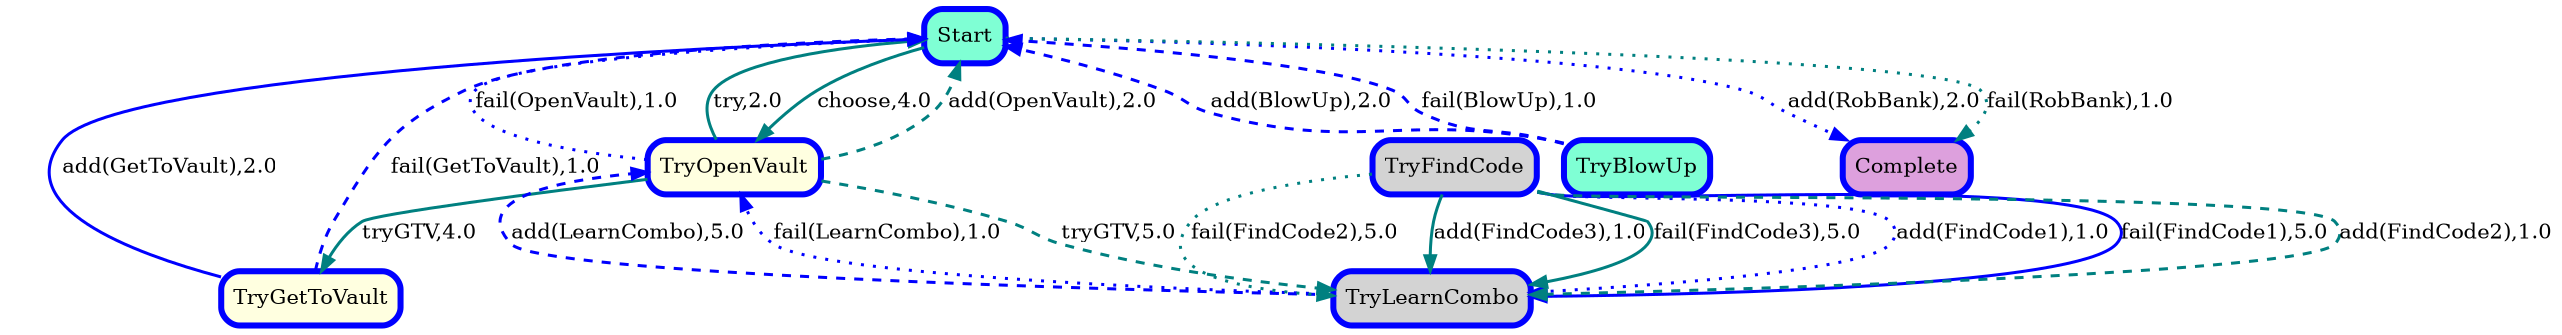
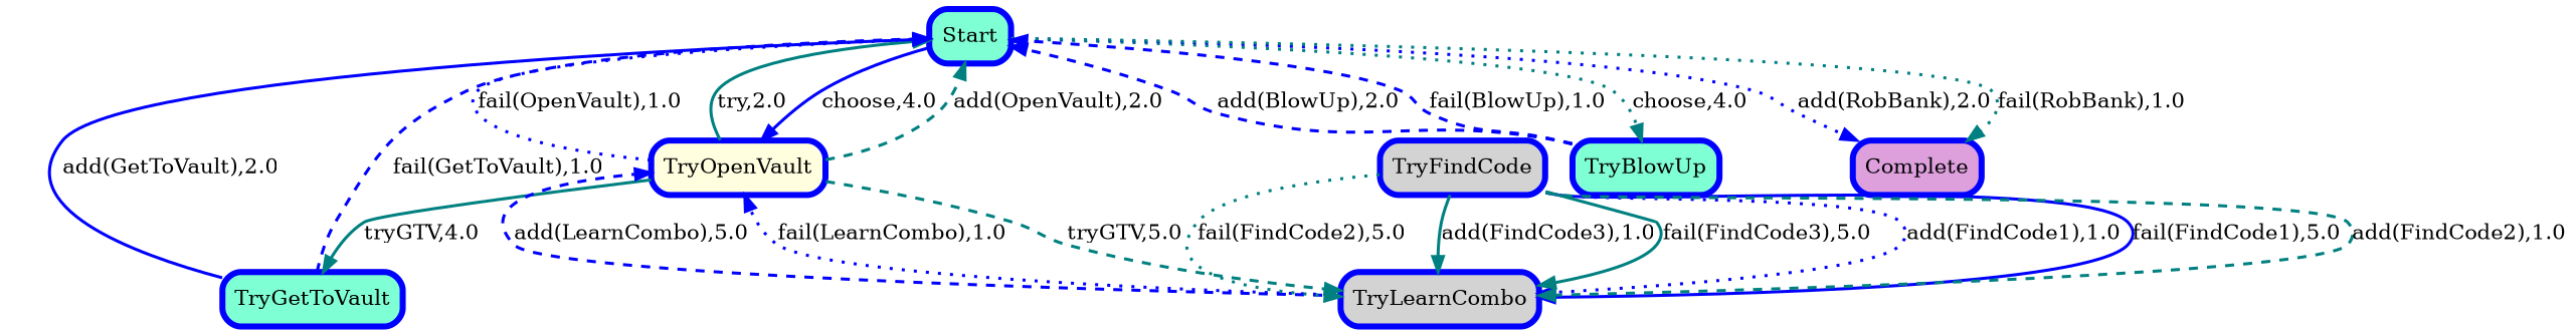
  digraph {
    node [color=blue fillcolor=aquamarine penwidth=4.0 shape=box style="rounded,filled"]
    edge [color=teal penwidth=2.0 style=solid]
    Start
    TryOpenVault [fillcolor=lightyellow]
-   TryGetToVault [fillcolor=lightyellow]
+   TryGetToVault
    TryBlowUp
    Complete [fillcolor=plum]
    TryLearnCombo [fillcolor=lightgrey]
    TryFindCode [fillcolor=lightgrey]
    subgraph sub_1 {
      Start
      TryOpenVault
      TryGetToVault
      TryBlowUp
      Complete
      TryLearnCombo
      TryFindCode
    }
-   Start -> TryOpenVault [label="choose,4.0"]
+   Start -> TryOpenVault [color=blue label="choose,4.0"]
+   Start -> TryBlowUp [label="choose,4.0" style=dotted]
    Start -> Complete [color=blue label="add(RobBank),2.0" style=dotted]
    Start -> Complete [label="fail(RobBank),1.0" style=dotted]
    TryOpenVault -> Start [label="add(OpenVault),2.0" style=dashed]
    TryOpenVault -> Start [color=blue label="fail(OpenVault),1.0" style=dotted]
    TryOpenVault -> Start [label="try,2.0"]
    TryOpenVault -> TryGetToVault [label="tryGTV,4.0"]
    TryOpenVault -> TryLearnCombo [label="tryGTV,5.0" style=dashed]
    TryGetToVault -> Start [color=blue label="add(GetToVault),2.0"]
    TryGetToVault -> Start [color=blue label="fail(GetToVault),1.0" style=dashed]
    TryBlowUp -> Start [color=blue label="add(BlowUp),2.0" style=dashed]
    TryBlowUp -> Start [color=blue label="fail(BlowUp),1.0" style=dashed]
    TryLearnCombo -> TryOpenVault [color=blue label="add(LearnCombo),5.0" style=dashed]
    TryLearnCombo -> TryOpenVault [color=blue label="fail(LearnCombo),1.0" style=dotted]
    TryFindCode -> TryLearnCombo [color=blue label="add(FindCode1),1.0" style=dotted]
    TryFindCode -> TryLearnCombo [color=blue label="fail(FindCode1),5.0"]
    TryFindCode -> TryLearnCombo [label="add(FindCode2),1.0" style=dashed]
    TryFindCode -> TryLearnCombo [label="fail(FindCode2),5.0" style=dotted]
    TryFindCode -> TryLearnCombo [label="add(FindCode3),1.0"]
    TryFindCode -> TryLearnCombo [label="fail(FindCode3),5.0"]
  }
